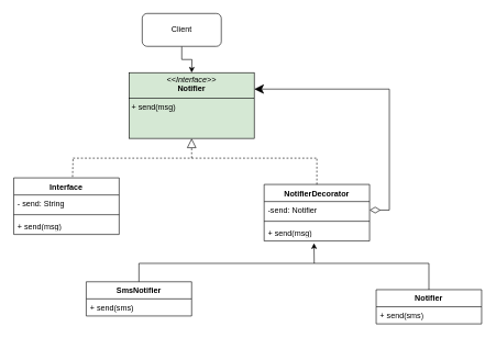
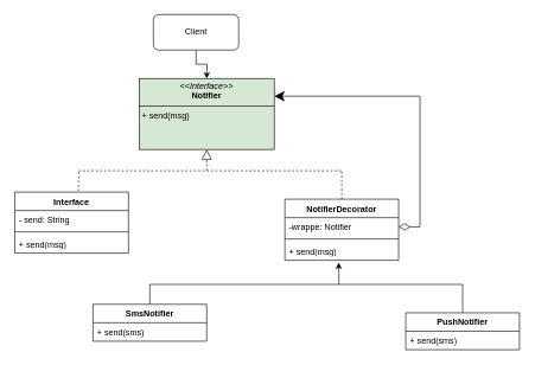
  <mxCell id="0" />
  <mxCell id="1" parent="0" />
  <mxCell id="2" style="edgeStyle=orthogonalEdgeStyle;rounded=0;orthogonalLoop=1;jettySize=auto;html=1;exitX=0.5;exitY=1;exitDx=0;exitDy=0;" edge="1" parent="1" source="3"><mxGeometry relative="1" as="geometry"><mxPoint x="290" y="110" as="targetPoint" /></mxGeometry></mxCell>
  <mxCell id="3" value="Client" style="rounded=1;whiteSpace=wrap;html=1;" vertex="1" parent="1"><mxGeometry x="215" y="20" width="120" height="50" as="geometry" /></mxCell>
  <mxCell id="4" value="&lt;p style=&quot;margin:0px;margin-top:4px;text-align:center;&quot;&gt;&lt;i&gt;&amp;lt;&amp;lt;Interface&amp;gt;&amp;gt;&lt;/i&gt;&lt;br&gt;&lt;b&gt;Notifier&lt;/b&gt;&lt;/p&gt;&lt;hr size=&quot;1&quot; style=&quot;border-style:solid;&quot;&gt;&lt;p style=&quot;margin:0px;margin-left:4px;&quot;&gt;+ send(msg)&lt;br&gt;&lt;/p&gt;" style="verticalAlign=top;align=left;overflow=fill;html=1;whiteSpace=wrap;fillColor=#d5e8d4;" vertex="1" parent="1"><mxGeometry x="195" y="110" width="190" height="100" as="geometry" /></mxCell>
  <mxCell id="5" value="Interface" style="swimlane;fontStyle=1;align=center;verticalAlign=top;childLayout=stackLayout;horizontal=1;startSize=26;horizontalStack=0;resizeParent=1;resizeParentMax=0;resizeLast=0;collapsible=1;marginBottom=0;whiteSpace=wrap;html=1;" vertex="1" parent="1"><mxGeometry x="20" y="270" width="160" height="86" as="geometry" /></mxCell>
  <mxCell id="6" value="- send: String" style="text;strokeColor=none;fillColor=none;align=left;verticalAlign=top;spacingLeft=4;spacingRight=4;overflow=hidden;rotatable=0;points=[[0,0.5],[1,0.5]];portConstraint=eastwest;whiteSpace=wrap;html=1;" vertex="1" parent="5"><mxGeometry y="26" width="160" height="26" as="geometry" /></mxCell>
  <mxCell id="7" value="" style="line;strokeWidth=1;fillColor=none;align=left;verticalAlign=middle;spacingTop=-1;spacingLeft=3;spacingRight=3;rotatable=0;labelPosition=right;points=[];portConstraint=eastwest;strokeColor=inherit;" vertex="1" parent="5"><mxGeometry y="52" width="160" height="8" as="geometry" /></mxCell>
  <mxCell id="8" value="+ send(msg)" style="text;strokeColor=none;fillColor=none;align=left;verticalAlign=top;spacingLeft=4;spacingRight=4;overflow=hidden;rotatable=0;points=[[0,0.5],[1,0.5]];portConstraint=eastwest;whiteSpace=wrap;html=1;" vertex="1" parent="5"><mxGeometry y="60" width="160" height="26" as="geometry" /></mxCell>
  <mxCell id="9" value="NotifierDecorator" style="swimlane;fontStyle=1;align=center;verticalAlign=top;childLayout=stackLayout;horizontal=1;startSize=26;horizontalStack=0;resizeParent=1;resizeParentMax=0;resizeLast=0;collapsible=1;marginBottom=0;whiteSpace=wrap;html=1;" vertex="1" parent="1"><mxGeometry x="400" y="280" width="160" height="86" as="geometry" /></mxCell>
- <mxCell id="10" value="-send: Notifier" style="text;strokeColor=none;fillColor=none;align=left;verticalAlign=top;spacingLeft=4;spacingRight=4;overflow=hidden;rotatable=0;points=[[0,0.5],[1,0.5]];portConstraint=eastwest;whiteSpace=wrap;html=1;" vertex="1" parent="9"><mxGeometry y="26" width="160" height="26" as="geometry" /></mxCell>
+ <mxCell id="10" value="-wrappe: Notifier" style="text;strokeColor=none;fillColor=none;align=left;verticalAlign=top;spacingLeft=4;spacingRight=4;overflow=hidden;rotatable=0;points=[[0,0.5],[1,0.5]];portConstraint=eastwest;whiteSpace=wrap;html=1;" vertex="1" parent="9"><mxGeometry y="26" width="160" height="26" as="geometry" /></mxCell>
  <mxCell id="11" value="" style="line;strokeWidth=1;fillColor=none;align=left;verticalAlign=middle;spacingTop=-1;spacingLeft=3;spacingRight=3;rotatable=0;labelPosition=right;points=[];portConstraint=eastwest;strokeColor=inherit;" vertex="1" parent="9"><mxGeometry y="52" width="160" height="8" as="geometry" /></mxCell>
  <mxCell id="12" value="+ send(msg)" style="text;strokeColor=none;fillColor=none;align=left;verticalAlign=top;spacingLeft=4;spacingRight=4;overflow=hidden;rotatable=0;points=[[0,0.5],[1,0.5]];portConstraint=eastwest;whiteSpace=wrap;html=1;" vertex="1" parent="9"><mxGeometry y="60" width="160" height="26" as="geometry" /></mxCell>
  <mxCell id="13" value="SmsNotifier" style="swimlane;fontStyle=1;align=center;verticalAlign=top;childLayout=stackLayout;horizontal=1;startSize=26;horizontalStack=0;resizeParent=1;resizeParentMax=0;resizeLast=0;collapsible=1;marginBottom=0;whiteSpace=wrap;html=1;" vertex="1" parent="1"><mxGeometry x="130" y="428" width="160" height="52" as="geometry" /></mxCell>
  <mxCell id="14" value="+ send(sms)" style="text;strokeColor=none;fillColor=none;align=left;verticalAlign=top;spacingLeft=4;spacingRight=4;overflow=hidden;rotatable=0;points=[[0,0.5],[1,0.5]];portConstraint=eastwest;whiteSpace=wrap;html=1;" vertex="1" parent="13"><mxGeometry y="26" width="160" height="26" as="geometry" /></mxCell>
- <mxCell id="15" value="Notifier" style="swimlane;fontStyle=1;align=center;verticalAlign=top;childLayout=stackLayout;horizontal=1;startSize=26;horizontalStack=0;resizeParent=1;resizeParentMax=0;resizeLast=0;collapsible=1;marginBottom=0;whiteSpace=wrap;html=1;" vertex="1" parent="1"><mxGeometry x="570" y="440" width="160" height="52" as="geometry" /></mxCell>
+ <mxCell id="15" value="PushNotifier" style="swimlane;fontStyle=1;align=center;verticalAlign=top;childLayout=stackLayout;horizontal=1;startSize=26;horizontalStack=0;resizeParent=1;resizeParentMax=0;resizeLast=0;collapsible=1;marginBottom=0;whiteSpace=wrap;html=1;" vertex="1" parent="1"><mxGeometry x="570" y="440" width="160" height="52" as="geometry" /></mxCell>
  <mxCell id="16" value="+ send(sms)" style="text;strokeColor=none;fillColor=none;align=left;verticalAlign=top;spacingLeft=4;spacingRight=4;overflow=hidden;rotatable=0;points=[[0,0.5],[1,0.5]];portConstraint=eastwest;whiteSpace=wrap;html=1;" vertex="1" parent="15"><mxGeometry y="26" width="160" height="26" as="geometry" /></mxCell>
  <mxCell id="17" value="" style="endArrow=none;dashed=1;html=1;rounded=0;exitX=0.558;exitY=-0.016;exitDx=0;exitDy=0;exitPerimeter=0;" edge="1" parent="1" source="5"><mxGeometry width="50" height="50" relative="1" as="geometry"><mxPoint x="110" y="260" as="sourcePoint" /><mxPoint x="110" y="240" as="targetPoint" /></mxGeometry></mxCell>
  <mxCell id="18" value="" style="endArrow=none;dashed=1;html=1;rounded=0;" edge="1" parent="1"><mxGeometry width="50" height="50" relative="1" as="geometry"><mxPoint x="110" y="240" as="sourcePoint" /><mxPoint x="480" y="240" as="targetPoint" /></mxGeometry></mxCell>
  <mxCell id="19" value="" style="endArrow=none;dashed=1;html=1;rounded=0;exitX=0.5;exitY=0;exitDx=0;exitDy=0;" edge="1" parent="1" source="9"><mxGeometry width="50" height="50" relative="1" as="geometry"><mxPoint x="290" y="300" as="sourcePoint" /><mxPoint x="480" y="240" as="targetPoint" /></mxGeometry></mxCell>
  <mxCell id="20" value="" style="endArrow=block;dashed=1;endFill=0;endSize=12;html=1;rounded=0;entryX=0.5;entryY=1;entryDx=0;entryDy=0;" edge="1" parent="1" target="4"><mxGeometry width="160" relative="1" as="geometry"><mxPoint x="290" y="240" as="sourcePoint" /><mxPoint x="350" y="260" as="targetPoint" /></mxGeometry></mxCell>
  <mxCell id="21" value="" style="endArrow=classic;html=1;endSize=12;startArrow=diamondThin;startSize=14;startFill=0;edgeStyle=orthogonalEdgeStyle;align=left;verticalAlign=bottom;rounded=0;exitX=1;exitY=0.5;exitDx=0;exitDy=0;entryX=1;entryY=0.25;entryDx=0;entryDy=0;" edge="1" parent="1" source="10" target="4"><mxGeometry x="-1" y="3" relative="1" as="geometry"><mxPoint x="690" y="250" as="sourcePoint" /><mxPoint x="490" y="170" as="targetPoint" /><Array as="points"><mxPoint x="590" y="319" /><mxPoint x="590" y="135" /></Array></mxGeometry></mxCell>
  <mxCell id="22" value="" style="endArrow=none;html=1;rounded=0;exitX=0.5;exitY=0;exitDx=0;exitDy=0;" edge="1" parent="1" source="13"><mxGeometry width="50" height="50" relative="1" as="geometry"><mxPoint x="290" y="280" as="sourcePoint" /><mxPoint x="210" y="400" as="targetPoint" /></mxGeometry></mxCell>
  <mxCell id="23" value="" style="endArrow=none;html=1;rounded=0;" edge="1" parent="1"><mxGeometry width="50" height="50" relative="1" as="geometry"><mxPoint x="210" y="400" as="sourcePoint" /><mxPoint x="650" y="400" as="targetPoint" /></mxGeometry></mxCell>
  <mxCell id="24" value="" style="endArrow=none;html=1;rounded=0;exitX=0.5;exitY=0;exitDx=0;exitDy=0;" edge="1" parent="1" source="15"><mxGeometry width="50" height="50" relative="1" as="geometry"><mxPoint x="290" y="280" as="sourcePoint" /><mxPoint x="650" y="400" as="targetPoint" /></mxGeometry></mxCell>
  <mxCell id="25" value="" style="endArrow=classic;html=1;rounded=0;entryX=0.473;entryY=1.128;entryDx=0;entryDy=0;entryPerimeter=0;" edge="1" parent="1" target="12"><mxGeometry width="50" height="50" relative="1" as="geometry"><mxPoint x="476" y="400" as="sourcePoint" /><mxPoint x="340" y="230" as="targetPoint" /></mxGeometry></mxCell>
